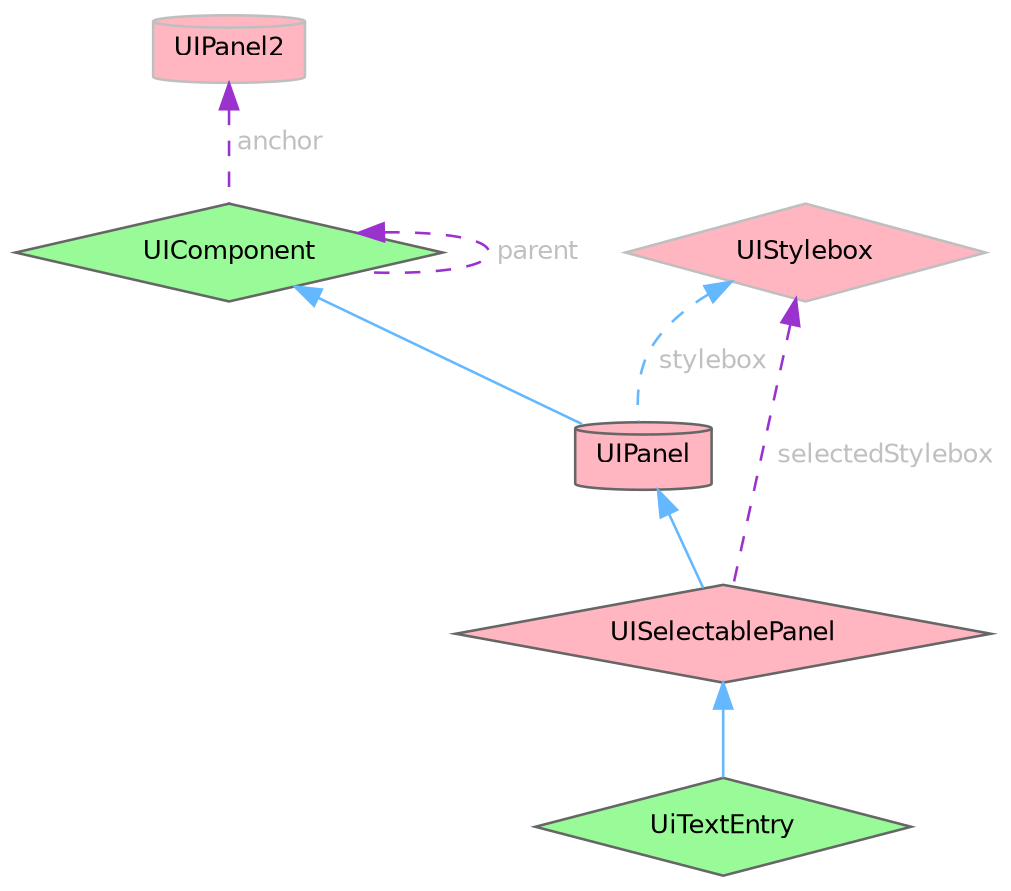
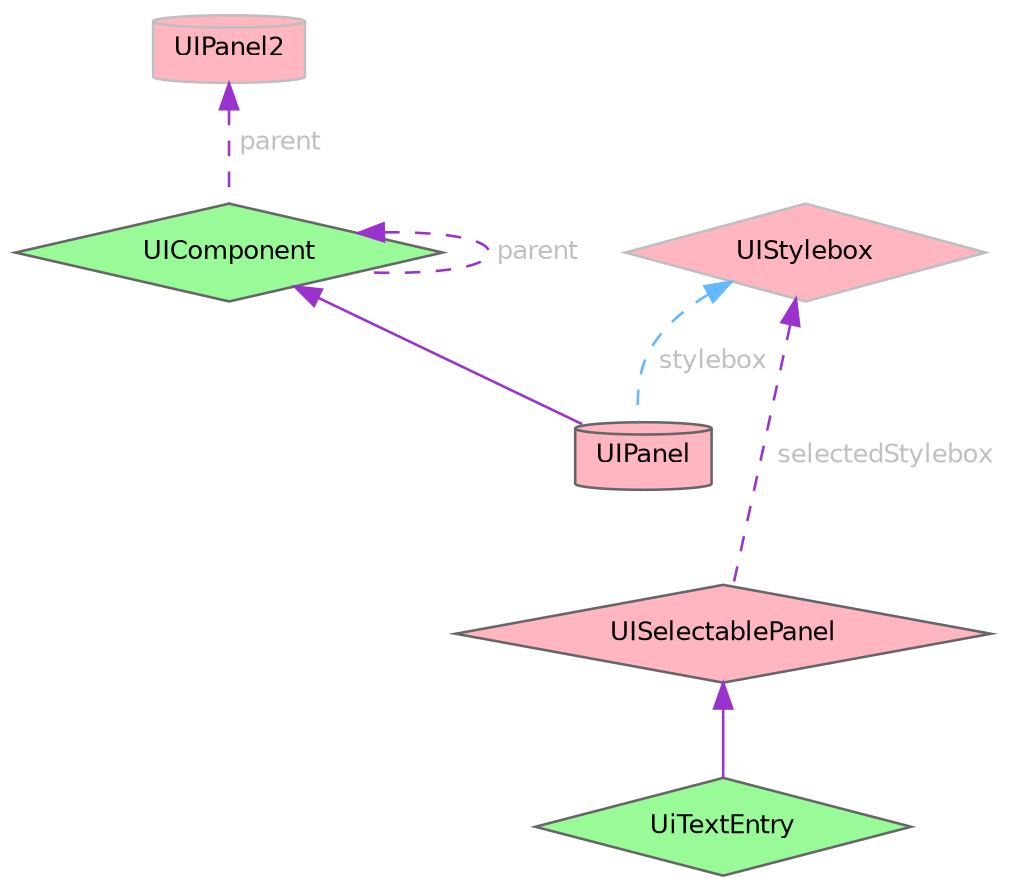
  digraph {
    node [color=gray40 fillcolor=lightpink fontname=Helvetica fontsize=10 shape=diamond style=filled]
    edge [color=steelblue1 dir=back fontname=Helvetica fontsize=10 labelfontname=Helvetica labelfontsize=10 style=dashed fontcolor=grey]
    n1 [fillcolor=palegreen fontcolor=black height=0.2 label=UiTextEntry width=0.4]
    n2 [height=0.2 label=UISelectablePanel width=0.4]
    n3 [height=0.2 label=UIPanel shape=cylinder width=0.4]
    n4 [fillcolor=palegreen height=0.2 label=UIComponent width=0.4]
    n5 [color=grey75 height=0.2 label=UIPanel2 shape=cylinder width=0.4]
    n6 [color=grey75 height=0.2 label=UIStylebox width=0.4]
-   n2 -> n1 [style=solid fontcolor=""]
-   n3 -> n2 [style=solid fontcolor=""]
-   n4 -> n3 [style=solid fontcolor=""]
+   n2 -> n1 [color=darkorchid3 style=solid fontcolor=""]
+   n4 -> n3 [color=darkorchid3 style=solid fontcolor=""]
    n4 -> n4 [color=darkorchid3 label=" parent"]
-   n5 -> n4 [color=darkorchid3 label=" anchor"]
+   n5 -> n4 [color=darkorchid3 label=" parent"]
    n6 -> n2 [color=darkorchid3 label=" selectedStylebox"]
    n6 -> n3 [label=" stylebox"]
  }
